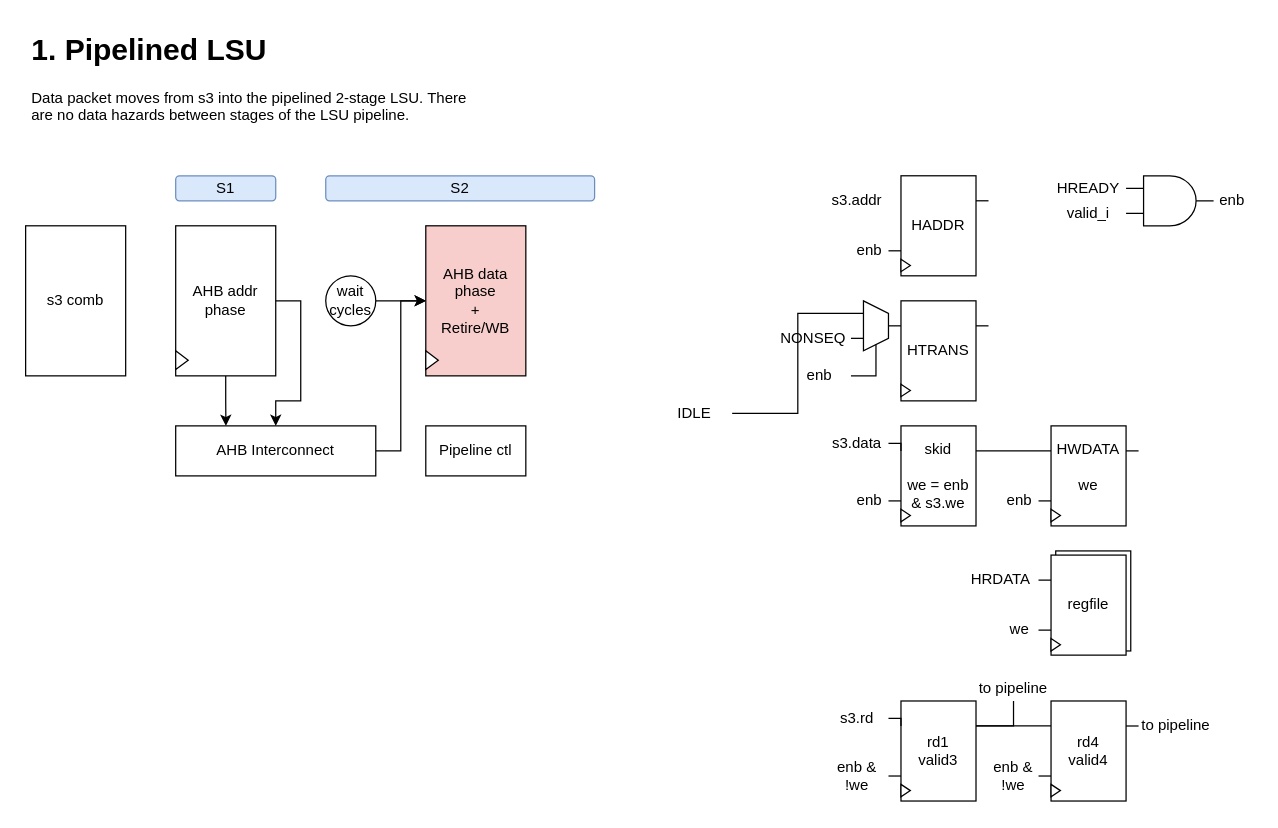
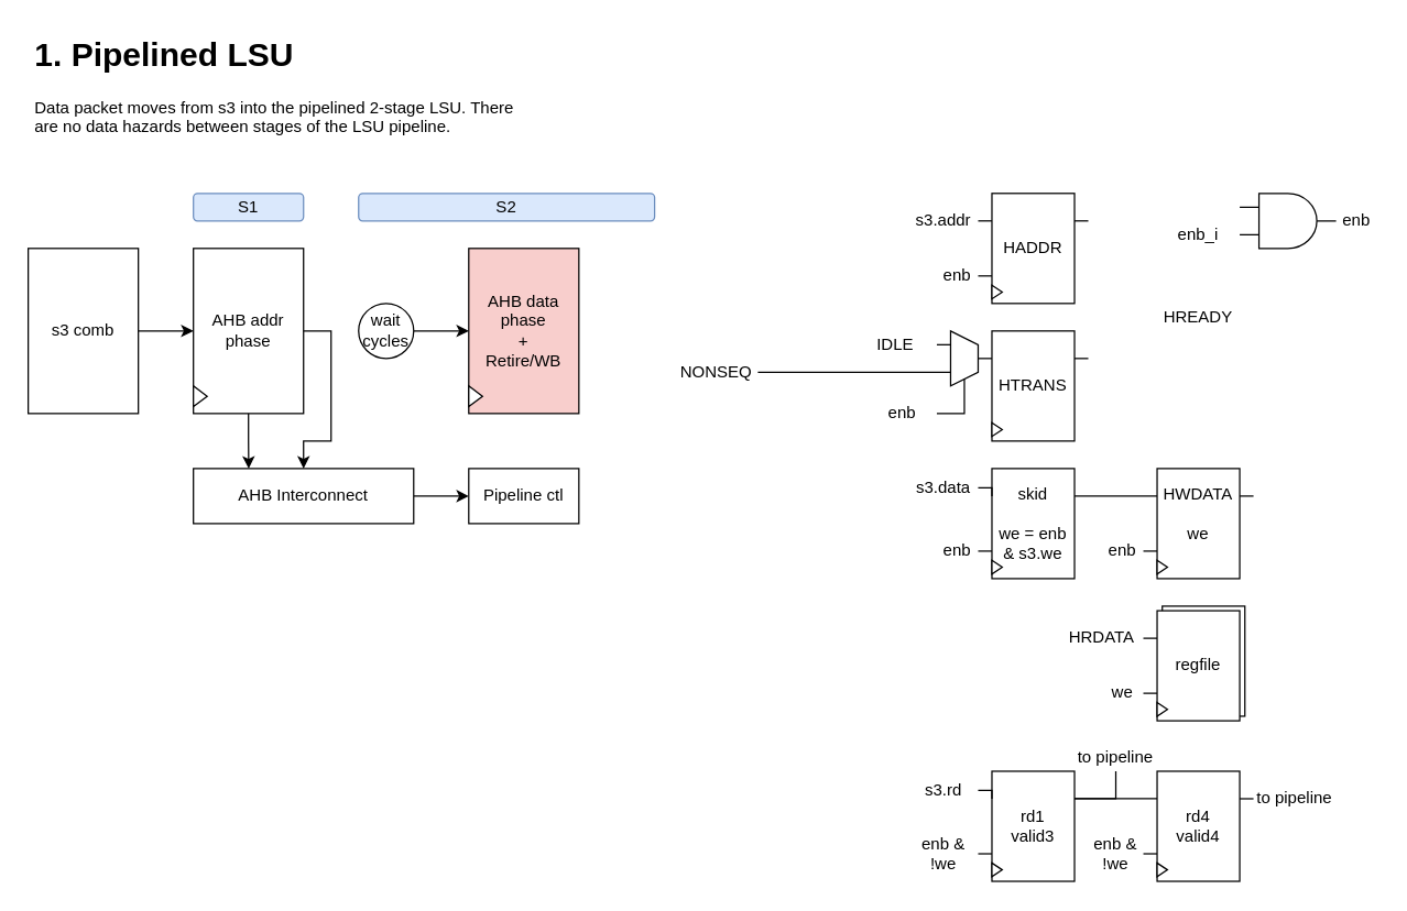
  <mxCell id="0" />
  <mxCell id="1" parent="0" />
+ <mxCell id="2" style="edgeStyle=orthogonalEdgeStyle;rounded=0;orthogonalLoop=1;jettySize=auto;html=1;exitX=1;exitY=0.5;exitDx=0;exitDy=0;entryX=0;entryY=0.5;entryDx=0;entryDy=0;" parent="1" source="3" target="10" edge="1"><mxGeometry relative="1" as="geometry" /></mxCell>
  <mxCell id="3" value="s3 comb" style="rounded=0;whiteSpace=wrap;html=1;" parent="1" vertex="1"><mxGeometry x="20" y="180" width="80" height="120" as="geometry" /></mxCell>
  <mxCell id="4" style="edgeStyle=orthogonalEdgeStyle;rounded=0;orthogonalLoop=1;jettySize=auto;html=1;exitX=0.5;exitY=1;exitDx=0;exitDy=0;" parent="1" source="10" edge="1"><mxGeometry relative="1" as="geometry"><mxPoint x="180.143" y="340" as="targetPoint" /></mxGeometry></mxCell>
- <mxCell id="5" style="edgeStyle=orthogonalEdgeStyle;rounded=0;orthogonalLoop=1;jettySize=auto;html=1;exitX=1;exitY=0.5;exitDx=0;exitDy=0;entryX=0;entryY=0.5;entryDx=0;entryDy=0;startArrow=none;startFill=0;" parent="1" source="6" target="15" edge="1"><mxGeometry relative="1" as="geometry" /></mxCell>
+ <mxCell id="5" style="edgeStyle=orthogonalEdgeStyle;rounded=0;orthogonalLoop=1;jettySize=auto;html=1;exitX=1;exitY=0.5;exitDx=0;exitDy=0;startArrow=none;startFill=0;" parent="1" source="6" target="8" edge="1"><mxGeometry relative="1" as="geometry" /></mxCell>
  <mxCell id="6" value="AHB Interconnect" style="rounded=0;whiteSpace=wrap;html=1;" parent="1" vertex="1"><mxGeometry x="140" y="340" width="160" height="40" as="geometry" /></mxCell>
  <mxCell id="7" value="&lt;h1&gt;1. Pipelined LSU&lt;/h1&gt;&lt;p&gt;Data packet moves from s3 into the pipelined 2-stage LSU. There are no data hazards between stages of the LSU pipeline.&lt;/p&gt;" style="text;html=1;strokeColor=none;fillColor=none;spacing=5;spacingTop=-20;whiteSpace=wrap;overflow=hidden;rounded=0;align=left;" parent="1" vertex="1"><mxGeometry x="20" y="20" width="360" height="100" as="geometry" /></mxCell>
  <mxCell id="8" value="Pipeline ctl" style="rounded=0;whiteSpace=wrap;html=1;" parent="1" vertex="1"><mxGeometry x="340" y="340" width="80" height="40" as="geometry" /></mxCell>
  <mxCell id="9" value="" style="group" parent="1" vertex="1" connectable="0"><mxGeometry x="140" y="180" width="80" height="120" as="geometry" /></mxCell>
  <mxCell id="10" value="AHB addr phase" style="rounded=0;whiteSpace=wrap;html=1;" parent="9" vertex="1"><mxGeometry width="80" height="120" as="geometry" /></mxCell>
  <mxCell id="11" value="" style="triangle;whiteSpace=wrap;html=1;rotatable=0;allowArrows=0;connectable=0;" parent="9" vertex="1"><mxGeometry y="100" width="10" height="15" as="geometry" /></mxCell>
  <mxCell id="12" value="S1" style="rounded=1;whiteSpace=wrap;html=1;glass=0;align=center;fillColor=#dae8fc;strokeColor=#6c8ebf;" parent="1" vertex="1"><mxGeometry x="140" y="140" width="80" height="20" as="geometry" /></mxCell>
  <mxCell id="13" value="S2" style="rounded=1;whiteSpace=wrap;html=1;glass=0;align=center;fillColor=#dae8fc;strokeColor=#6c8ebf;" parent="1" vertex="1"><mxGeometry x="260" y="140" width="215" height="20" as="geometry" /></mxCell>
  <mxCell id="14" value="" style="group" parent="1" vertex="1" connectable="0"><mxGeometry x="340" y="180" width="80" height="120" as="geometry" /></mxCell>
  <mxCell id="15" value="AHB data&lt;br&gt;phase&lt;br&gt;+&lt;br&gt;Retire/WB" style="rounded=0;whiteSpace=wrap;html=1;align=center;spacingLeft=0;fillColor=#f8cecc;" parent="14" vertex="1"><mxGeometry width="80" height="120" as="geometry" /></mxCell>
  <mxCell id="16" value="" style="triangle;whiteSpace=wrap;html=1;rotatable=0;allowArrows=0;connectable=0;" parent="14" vertex="1"><mxGeometry y="100" width="10" height="15" as="geometry" /></mxCell>
  <mxCell id="17" style="edgeStyle=orthogonalEdgeStyle;rounded=0;orthogonalLoop=1;jettySize=auto;html=1;exitX=1;exitY=0.5;exitDx=0;exitDy=0;startArrow=none;startFill=0;" parent="1" source="19" target="15" edge="1"><mxGeometry relative="1" as="geometry" /></mxCell>
  <mxCell id="18" style="edgeStyle=orthogonalEdgeStyle;rounded=0;orthogonalLoop=1;jettySize=auto;html=1;exitX=0;exitY=0.5;exitDx=0;exitDy=0;startArrow=none;startFill=0;entryX=0.5;entryY=0;entryDx=0;entryDy=0;" parent="1" source="19" target="19" edge="1"><mxGeometry relative="1" as="geometry"><mxPoint x="280" y="200" as="targetPoint" /></mxGeometry></mxCell>
  <mxCell id="19" value="wait cycles" style="ellipse;whiteSpace=wrap;html=1;aspect=fixed;glass=0;align=center;" parent="1" vertex="1"><mxGeometry x="260" y="220" width="40" height="40" as="geometry" /></mxCell>
  <mxCell id="20" style="edgeStyle=orthogonalEdgeStyle;rounded=0;orthogonalLoop=1;jettySize=auto;html=1;exitX=1;exitY=0.5;exitDx=0;exitDy=0;startArrow=none;startFill=0;" parent="1" source="10" target="6" edge="1"><mxGeometry relative="1" as="geometry" /></mxCell>
  <mxCell id="21" value="" style="group" parent="1" vertex="1" connectable="0"><mxGeometry x="720" y="140" width="60" height="80" as="geometry" /></mxCell>
  <mxCell id="22" value="HADDR" style="rounded=0;whiteSpace=wrap;html=1;" parent="21" vertex="1"><mxGeometry width="60" height="80" as="geometry" /></mxCell>
  <mxCell id="23" value="" style="triangle;whiteSpace=wrap;html=1;rotatable=0;allowArrows=0;connectable=0;" parent="21" vertex="1"><mxGeometry y="66.667" width="7.5" height="10" as="geometry" /></mxCell>
  <mxCell id="24" value="" style="group" parent="1" vertex="1" connectable="0"><mxGeometry x="720" y="240" width="60" height="80" as="geometry" /></mxCell>
  <mxCell id="25" value="HTRANS" style="rounded=0;whiteSpace=wrap;html=1;" parent="24" vertex="1"><mxGeometry width="60" height="80" as="geometry" /></mxCell>
  <mxCell id="26" value="" style="triangle;whiteSpace=wrap;html=1;rotatable=0;allowArrows=0;connectable=0;" parent="24" vertex="1"><mxGeometry y="66.667" width="7.5" height="10" as="geometry" /></mxCell>
  <mxCell id="27" value="" style="group" parent="1" vertex="1" connectable="0"><mxGeometry x="720" y="340" width="60" height="80" as="geometry" /></mxCell>
  <mxCell id="28" value="skid&lt;br&gt;&lt;br&gt;we = enb &amp;amp; s3.we" style="rounded=0;whiteSpace=wrap;html=1;" parent="27" vertex="1"><mxGeometry width="60" height="80" as="geometry" /></mxCell>
  <mxCell id="29" value="" style="triangle;whiteSpace=wrap;html=1;rotatable=0;allowArrows=0;connectable=0;" parent="27" vertex="1"><mxGeometry y="66.667" width="7.5" height="10" as="geometry" /></mxCell>
  <mxCell id="30" value="" style="shape=trapezoid;perimeter=trapezoidPerimeter;whiteSpace=wrap;html=1;fixedSize=1;glass=0;align=center;rotation=90;size=10;" parent="1" vertex="1"><mxGeometry x="680" y="250" width="40" height="20" as="geometry" /></mxCell>
  <mxCell id="31" style="edgeStyle=orthogonalEdgeStyle;rounded=0;orthogonalLoop=1;jettySize=auto;html=1;exitX=0;exitY=0.25;exitDx=0;exitDy=0;entryX=0.5;entryY=0;entryDx=0;entryDy=0;endArrow=none;endFill=0;" parent="1" source="25" target="30" edge="1"><mxGeometry relative="1" as="geometry" /></mxCell>
  <mxCell id="32" style="edgeStyle=orthogonalEdgeStyle;rounded=0;orthogonalLoop=1;jettySize=auto;html=1;exitX=1;exitY=0.5;exitDx=0;exitDy=0;entryX=0.25;entryY=1;entryDx=0;entryDy=0;endArrow=none;endFill=0;" parent="1" source="33" target="30" edge="1"><mxGeometry relative="1" as="geometry" /></mxCell>
- <mxCell id="33" value="IDLE" style="text;html=1;strokeColor=none;fillColor=none;align=center;verticalAlign=middle;whiteSpace=wrap;rounded=0;" parent="1" vertex="1"><mxGeometry x="525" y="320" width="60" height="20" as="geometry" /></mxCell>
+ <mxCell id="33" value="IDLE" style="text;html=1;strokeColor=none;fillColor=none;align=center;verticalAlign=middle;whiteSpace=wrap;rounded=0;" parent="1" vertex="1"><mxGeometry x="620" y="240" width="60" height="20" as="geometry" /></mxCell>
  <mxCell id="34" style="edgeStyle=orthogonalEdgeStyle;rounded=0;orthogonalLoop=1;jettySize=auto;html=1;exitX=1;exitY=0.25;exitDx=0;exitDy=0;endArrow=none;endFill=0;" parent="1" source="22" edge="1"><mxGeometry relative="1" as="geometry"><mxPoint x="790" y="159.793" as="targetPoint" /></mxGeometry></mxCell>
  <mxCell id="35" style="edgeStyle=orthogonalEdgeStyle;rounded=0;orthogonalLoop=1;jettySize=auto;html=1;exitX=1;exitY=0.25;exitDx=0;exitDy=0;endArrow=none;endFill=0;" parent="1" source="25" edge="1"><mxGeometry relative="1" as="geometry"><mxPoint x="790" y="259.793" as="targetPoint" /></mxGeometry></mxCell>
  <mxCell id="36" style="edgeStyle=orthogonalEdgeStyle;rounded=0;orthogonalLoop=1;jettySize=auto;html=1;exitX=1;exitY=0.5;exitDx=0;exitDy=0;entryX=0.75;entryY=1;entryDx=0;entryDy=0;endArrow=none;endFill=0;" parent="1" source="37" target="30" edge="1"><mxGeometry relative="1" as="geometry" /></mxCell>
- <mxCell id="37" value="NONSEQ" style="text;html=1;strokeColor=none;fillColor=none;align=center;verticalAlign=middle;whiteSpace=wrap;rounded=0;" parent="1" vertex="1"><mxGeometry x="620" y="260" width="60" height="20" as="geometry" /></mxCell>
+ <mxCell id="37" value="NONSEQ" style="text;html=1;strokeColor=none;fillColor=none;align=center;verticalAlign=middle;whiteSpace=wrap;rounded=0;" parent="1" vertex="1"><mxGeometry x="490" y="260" width="60" height="20" as="geometry" /></mxCell>
+ <mxCell id="38" style="edgeStyle=orthogonalEdgeStyle;rounded=0;orthogonalLoop=1;jettySize=auto;html=1;exitX=1;exitY=0.5;exitDx=0;exitDy=0;entryX=0;entryY=0.25;entryDx=0;entryDy=0;endArrow=none;endFill=0;" parent="1" source="39" target="22" edge="1"><mxGeometry relative="1" as="geometry" /></mxCell>
  <mxCell id="39" value="s3.addr" style="text;html=1;strokeColor=none;fillColor=none;align=center;verticalAlign=middle;whiteSpace=wrap;rounded=0;" parent="1" vertex="1"><mxGeometry x="660" y="150" width="50" height="20" as="geometry" /></mxCell>
  <mxCell id="40" style="edgeStyle=orthogonalEdgeStyle;rounded=0;orthogonalLoop=1;jettySize=auto;html=1;exitX=1;exitY=0.5;exitDx=0;exitDy=0;entryX=0;entryY=0.25;entryDx=0;entryDy=0;endArrow=none;endFill=0;" parent="1" target="28" edge="1"><mxGeometry relative="1" as="geometry"><mxPoint x="710" y="354" as="sourcePoint" /></mxGeometry></mxCell>
  <mxCell id="41" value="s3.data" style="text;html=1;strokeColor=none;fillColor=none;align=center;verticalAlign=middle;whiteSpace=wrap;rounded=0;" parent="1" vertex="1"><mxGeometry x="660" y="344" width="50" height="20" as="geometry" /></mxCell>
  <mxCell id="42" style="edgeStyle=orthogonalEdgeStyle;rounded=0;orthogonalLoop=1;jettySize=auto;html=1;exitX=1;exitY=0.5;exitDx=0;exitDy=0;entryX=0;entryY=0.75;entryDx=0;entryDy=0;endArrow=none;endFill=0;" parent="1" source="43" target="22" edge="1"><mxGeometry relative="1" as="geometry" /></mxCell>
  <mxCell id="43" value="enb" style="text;html=1;strokeColor=none;fillColor=none;align=center;verticalAlign=middle;whiteSpace=wrap;rounded=0;" parent="1" vertex="1"><mxGeometry x="680" y="190" width="30" height="20" as="geometry" /></mxCell>
  <mxCell id="44" style="edgeStyle=orthogonalEdgeStyle;rounded=0;orthogonalLoop=1;jettySize=auto;html=1;exitX=1;exitY=0.5;exitDx=0;exitDy=0;entryX=1;entryY=0.5;entryDx=0;entryDy=0;endArrow=none;endFill=0;" parent="1" source="45" target="30" edge="1"><mxGeometry relative="1" as="geometry" /></mxCell>
  <mxCell id="45" value="enb" style="text;html=1;strokeColor=none;fillColor=none;align=center;verticalAlign=middle;whiteSpace=wrap;rounded=0;" parent="1" vertex="1"><mxGeometry x="630" y="290" width="50" height="20" as="geometry" /></mxCell>
  <mxCell id="46" value="" style="group" parent="1" vertex="1" connectable="0"><mxGeometry x="840" y="340" width="60" height="80" as="geometry" /></mxCell>
  <mxCell id="47" value="HWDATA&lt;br&gt;&lt;br&gt;we&lt;br&gt;&amp;nbsp;" style="rounded=0;whiteSpace=wrap;html=1;" parent="46" vertex="1"><mxGeometry width="60" height="80" as="geometry" /></mxCell>
  <mxCell id="48" value="" style="triangle;whiteSpace=wrap;html=1;rotatable=0;allowArrows=0;connectable=0;" parent="46" vertex="1"><mxGeometry y="66.667" width="7.5" height="10" as="geometry" /></mxCell>
  <mxCell id="49" style="edgeStyle=orthogonalEdgeStyle;rounded=0;orthogonalLoop=1;jettySize=auto;html=1;exitX=1;exitY=0.25;exitDx=0;exitDy=0;endArrow=none;endFill=0;" parent="1" source="47" edge="1"><mxGeometry relative="1" as="geometry"><mxPoint x="910" y="360.2" as="targetPoint" /></mxGeometry></mxCell>
  <mxCell id="50" style="edgeStyle=orthogonalEdgeStyle;rounded=0;orthogonalLoop=1;jettySize=auto;html=1;exitX=0;exitY=0.75;exitDx=0;exitDy=0;endArrow=none;endFill=0;" parent="1" source="28" edge="1"><mxGeometry relative="1" as="geometry"><mxPoint x="710" y="400" as="targetPoint" /></mxGeometry></mxCell>
  <mxCell id="51" style="edgeStyle=orthogonalEdgeStyle;rounded=0;orthogonalLoop=1;jettySize=auto;html=1;exitX=0;exitY=0.75;exitDx=0;exitDy=0;endArrow=none;endFill=0;" parent="1" source="47" edge="1"><mxGeometry relative="1" as="geometry"><mxPoint x="830" y="399.905" as="targetPoint" /></mxGeometry></mxCell>
  <mxCell id="52" value="enb" style="text;html=1;strokeColor=none;fillColor=none;align=center;verticalAlign=middle;whiteSpace=wrap;rounded=0;" parent="1" vertex="1"><mxGeometry x="680" y="390" width="30" height="20" as="geometry" /></mxCell>
  <mxCell id="53" value="enb" style="text;html=1;strokeColor=none;fillColor=none;align=center;verticalAlign=middle;whiteSpace=wrap;rounded=0;" parent="1" vertex="1"><mxGeometry x="800" y="390" width="30" height="20" as="geometry" /></mxCell>
  <mxCell id="54" style="edgeStyle=orthogonalEdgeStyle;rounded=0;orthogonalLoop=1;jettySize=auto;html=1;exitX=1;exitY=0.25;exitDx=0;exitDy=0;entryX=0;entryY=0.25;entryDx=0;entryDy=0;endArrow=none;endFill=0;" parent="1" source="28" target="47" edge="1"><mxGeometry relative="1" as="geometry" /></mxCell>
  <mxCell id="55" value="" style="verticalLabelPosition=bottom;shadow=0;dashed=0;align=center;html=1;verticalAlign=top;shape=mxgraph.electrical.logic_gates.logic_gate;operation=and;" parent="1" vertex="1"><mxGeometry x="900" y="140" width="70" height="40" as="geometry" /></mxCell>
  <mxCell id="56" value="enb" style="text;html=1;strokeColor=none;fillColor=none;align=center;verticalAlign=middle;whiteSpace=wrap;rounded=0;" parent="1" vertex="1"><mxGeometry x="970" y="150" width="30" height="20" as="geometry" /></mxCell>
- <mxCell id="57" value="HREADY" style="text;html=1;strokeColor=none;fillColor=none;align=center;verticalAlign=middle;whiteSpace=wrap;rounded=0;" parent="1" vertex="1"><mxGeometry x="840" y="140" width="60" height="20" as="geometry" /></mxCell>
- <mxCell id="58" value="valid_i" style="text;html=1;strokeColor=none;fillColor=none;align=center;verticalAlign=middle;whiteSpace=wrap;rounded=0;" parent="1" vertex="1"><mxGeometry x="840" y="160" width="60" height="20" as="geometry" /></mxCell>
+ <mxCell id="57" value="HREADY" style="text;html=1;strokeColor=none;fillColor=none;align=center;verticalAlign=middle;whiteSpace=wrap;rounded=0;" parent="1" vertex="1"><mxGeometry x="840" y="220" width="60" height="20" as="geometry" /></mxCell>
+ <mxCell id="58" value="enb_i" style="text;html=1;strokeColor=none;fillColor=none;align=center;verticalAlign=middle;whiteSpace=wrap;rounded=0;" parent="1" vertex="1"><mxGeometry x="840" y="160" width="60" height="20" as="geometry" /></mxCell>
  <mxCell id="59" style="edgeStyle=orthogonalEdgeStyle;rounded=0;orthogonalLoop=1;jettySize=auto;html=1;exitX=0;exitY=0.75;exitDx=0;exitDy=0;endArrow=none;endFill=0;" parent="1" source="66" edge="1"><mxGeometry relative="1" as="geometry"><mxPoint x="830" y="503.235" as="targetPoint" /></mxGeometry></mxCell>
  <mxCell id="60" value="we" style="text;html=1;strokeColor=none;fillColor=none;align=center;verticalAlign=middle;whiteSpace=wrap;rounded=0;" parent="1" vertex="1"><mxGeometry x="800" y="493.33" width="30" height="20" as="geometry" /></mxCell>
  <mxCell id="61" style="edgeStyle=orthogonalEdgeStyle;rounded=0;orthogonalLoop=1;jettySize=auto;html=1;exitX=0;exitY=0.25;exitDx=0;exitDy=0;endArrow=none;endFill=0;" parent="1" source="66" edge="1"><mxGeometry relative="1" as="geometry"><mxPoint x="830" y="463.187" as="targetPoint" /></mxGeometry></mxCell>
  <mxCell id="62" value="HRDATA" style="text;html=1;strokeColor=none;fillColor=none;align=center;verticalAlign=middle;whiteSpace=wrap;rounded=0;" parent="1" vertex="1"><mxGeometry x="770" y="453.33" width="60" height="20" as="geometry" /></mxCell>
  <mxCell id="63" value="" style="group" parent="1" vertex="1" connectable="0"><mxGeometry x="840" y="443.33" width="67.5" height="80" as="geometry" /></mxCell>
  <mxCell id="64" value="" style="group" parent="63" vertex="1" connectable="0"><mxGeometry x="3.75" y="-3.33" width="60" height="80" as="geometry" /></mxCell>
  <mxCell id="65" value="" style="rounded=0;whiteSpace=wrap;html=1;" parent="64" vertex="1"><mxGeometry width="60" height="80" as="geometry" /></mxCell>
  <mxCell id="66" value="regfile" style="rounded=0;whiteSpace=wrap;html=1;" parent="63" vertex="1"><mxGeometry width="60" height="80" as="geometry" /></mxCell>
  <mxCell id="67" value="" style="triangle;whiteSpace=wrap;html=1;rotatable=0;allowArrows=0;connectable=0;" parent="63" vertex="1"><mxGeometry y="66.667" width="7.5" height="10" as="geometry" /></mxCell>
  <mxCell id="68" value="" style="group" parent="1" vertex="1" connectable="0"><mxGeometry x="720" y="560" width="60" height="80" as="geometry" /></mxCell>
  <mxCell id="69" value="rd1&lt;br&gt;valid3" style="rounded=0;whiteSpace=wrap;html=1;" parent="68" vertex="1"><mxGeometry width="60" height="80" as="geometry" /></mxCell>
  <mxCell id="70" value="" style="triangle;whiteSpace=wrap;html=1;rotatable=0;allowArrows=0;connectable=0;" parent="68" vertex="1"><mxGeometry y="66.667" width="7.5" height="10" as="geometry" /></mxCell>
  <mxCell id="71" style="edgeStyle=orthogonalEdgeStyle;rounded=0;orthogonalLoop=1;jettySize=auto;html=1;exitX=1;exitY=0.5;exitDx=0;exitDy=0;entryX=0;entryY=0.25;entryDx=0;entryDy=0;endArrow=none;endFill=0;" parent="1" target="69" edge="1"><mxGeometry relative="1" as="geometry"><mxPoint x="710" y="574" as="sourcePoint" /></mxGeometry></mxCell>
  <mxCell id="72" value="s3.rd" style="text;html=1;strokeColor=none;fillColor=none;align=center;verticalAlign=middle;whiteSpace=wrap;rounded=0;" parent="1" vertex="1"><mxGeometry x="660" y="564" width="50" height="20" as="geometry" /></mxCell>
  <mxCell id="73" value="" style="group" parent="1" vertex="1" connectable="0"><mxGeometry x="840" y="560" width="60" height="80" as="geometry" /></mxCell>
  <mxCell id="74" value="rd4&lt;br&gt;valid4" style="rounded=0;whiteSpace=wrap;html=1;" parent="73" vertex="1"><mxGeometry width="60" height="80" as="geometry" /></mxCell>
  <mxCell id="75" value="" style="triangle;whiteSpace=wrap;html=1;rotatable=0;allowArrows=0;connectable=0;" parent="73" vertex="1"><mxGeometry y="66.667" width="7.5" height="10" as="geometry" /></mxCell>
  <mxCell id="76" style="edgeStyle=orthogonalEdgeStyle;rounded=0;orthogonalLoop=1;jettySize=auto;html=1;exitX=1;exitY=0.25;exitDx=0;exitDy=0;endArrow=none;endFill=0;" parent="1" source="74" edge="1"><mxGeometry relative="1" as="geometry"><mxPoint x="910" y="580.2" as="targetPoint" /></mxGeometry></mxCell>
  <mxCell id="77" style="edgeStyle=orthogonalEdgeStyle;rounded=0;orthogonalLoop=1;jettySize=auto;html=1;exitX=0;exitY=0.75;exitDx=0;exitDy=0;endArrow=none;endFill=0;" parent="1" source="69" edge="1"><mxGeometry relative="1" as="geometry"><mxPoint x="710" y="620" as="targetPoint" /></mxGeometry></mxCell>
  <mxCell id="78" style="edgeStyle=orthogonalEdgeStyle;rounded=0;orthogonalLoop=1;jettySize=auto;html=1;exitX=0;exitY=0.75;exitDx=0;exitDy=0;endArrow=none;endFill=0;" parent="1" source="74" edge="1"><mxGeometry relative="1" as="geometry"><mxPoint x="830" y="619.905" as="targetPoint" /></mxGeometry></mxCell>
  <mxCell id="79" value="enb &amp;amp; !we" style="text;html=1;strokeColor=none;fillColor=none;align=center;verticalAlign=middle;whiteSpace=wrap;rounded=0;" parent="1" vertex="1"><mxGeometry x="660" y="610" width="50" height="20" as="geometry" /></mxCell>
  <mxCell id="80" value="enb &amp;amp; !we" style="text;html=1;strokeColor=none;fillColor=none;align=center;verticalAlign=middle;whiteSpace=wrap;rounded=0;" parent="1" vertex="1"><mxGeometry x="790" y="610" width="40" height="20" as="geometry" /></mxCell>
  <mxCell id="81" style="edgeStyle=orthogonalEdgeStyle;rounded=0;orthogonalLoop=1;jettySize=auto;html=1;exitX=1;exitY=0.25;exitDx=0;exitDy=0;entryX=0;entryY=0.25;entryDx=0;entryDy=0;endArrow=none;endFill=0;" parent="1" source="69" target="74" edge="1"><mxGeometry relative="1" as="geometry" /></mxCell>
  <mxCell id="82" value="to pipeline" style="text;html=1;strokeColor=none;fillColor=none;align=center;verticalAlign=middle;whiteSpace=wrap;rounded=0;" parent="1" vertex="1"><mxGeometry x="910" y="570" width="60" height="20" as="geometry" /></mxCell>
  <mxCell id="83" value="to pipeline" style="text;html=1;strokeColor=none;fillColor=none;align=center;verticalAlign=middle;whiteSpace=wrap;rounded=0;" parent="1" vertex="1"><mxGeometry x="780" y="540" width="60" height="20" as="geometry" /></mxCell>
  <mxCell id="84" style="edgeStyle=orthogonalEdgeStyle;rounded=0;orthogonalLoop=1;jettySize=auto;html=1;exitX=1;exitY=0.25;exitDx=0;exitDy=0;entryX=0.5;entryY=1;entryDx=0;entryDy=0;endArrow=none;endFill=0;" parent="1" source="69" target="83" edge="1"><mxGeometry relative="1" as="geometry" /></mxCell>
